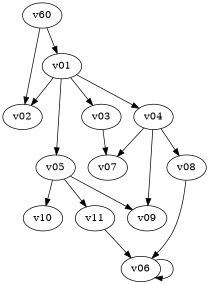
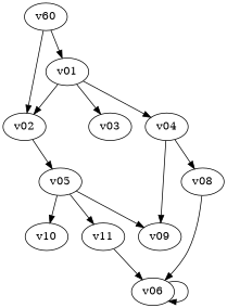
  digraph {
    n1 [label=v60]
    v01
    v02
    v03
    v04
    v05
-   v07
    v08
    v09
    v10
    v11
    v06
    n1 -> v01
    n1 -> v02
    v01 -> v02
    v01 -> v03
    v01 -> v04
-   v01 -> v05
-   v03 -> v07
-   v04 -> v07
+   v02 -> v05
    v04 -> v08
    v04 -> v09
    v05 -> v09
    v05 -> v10
    v05 -> v11
    v08 -> v06
    v11 -> v06
    v06 -> v06
  }
